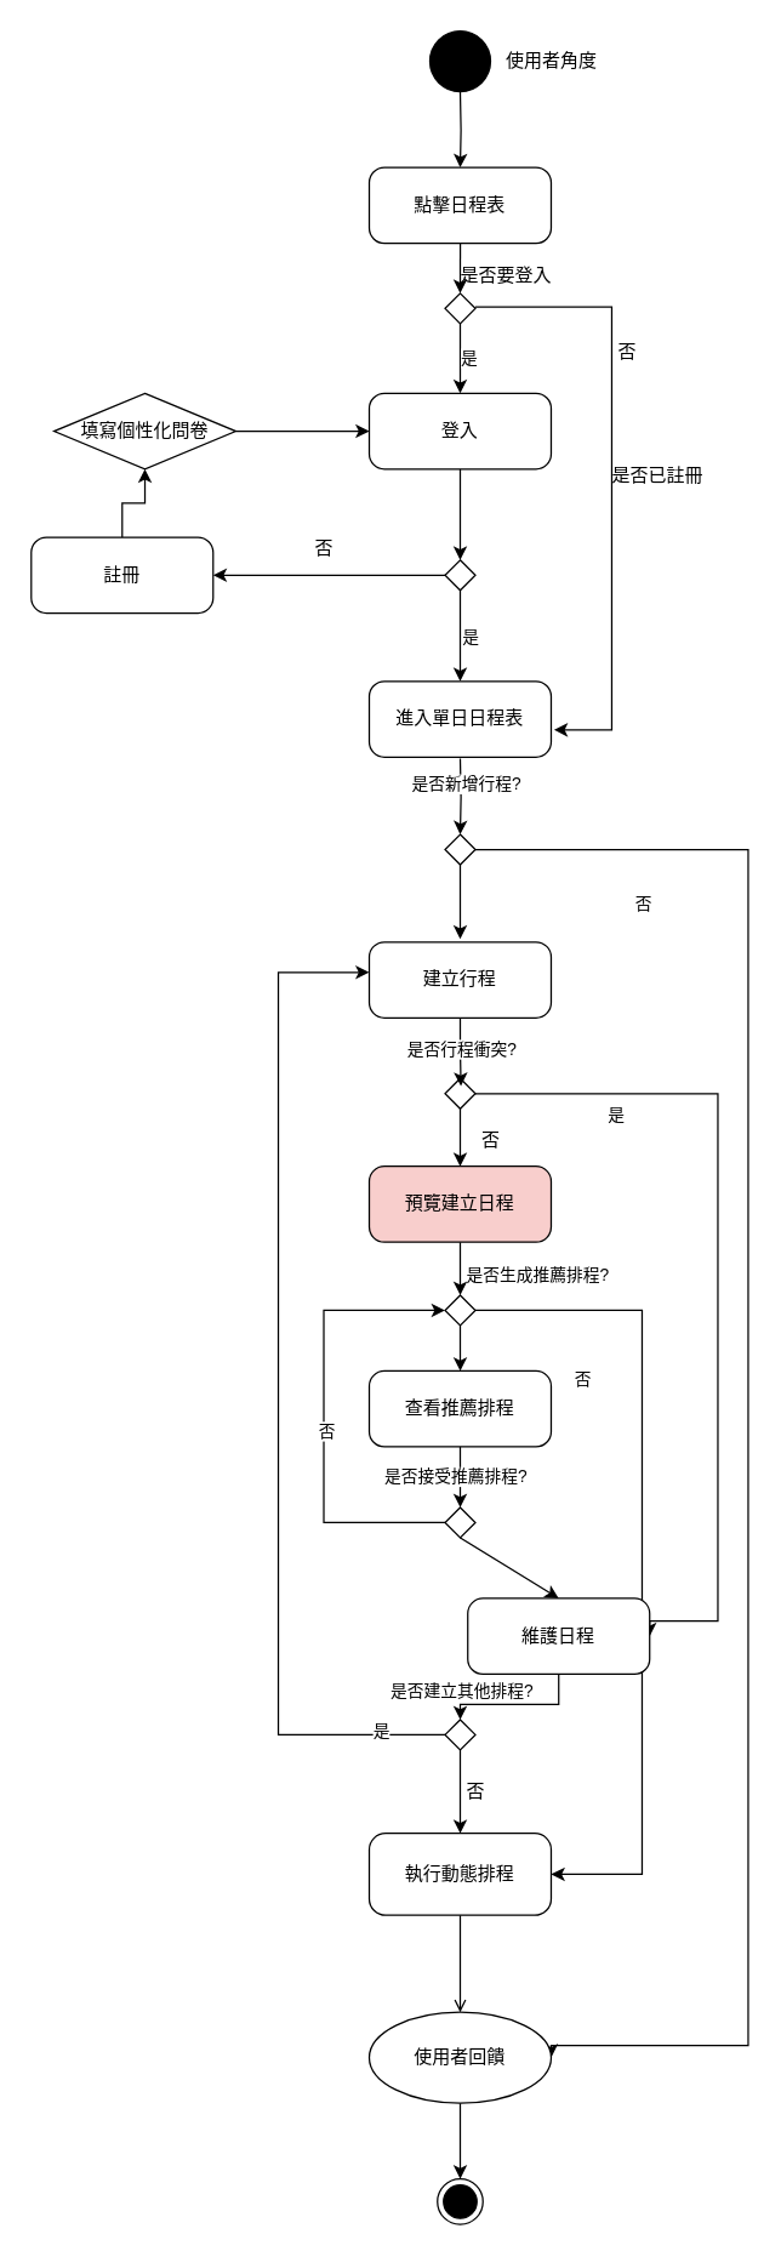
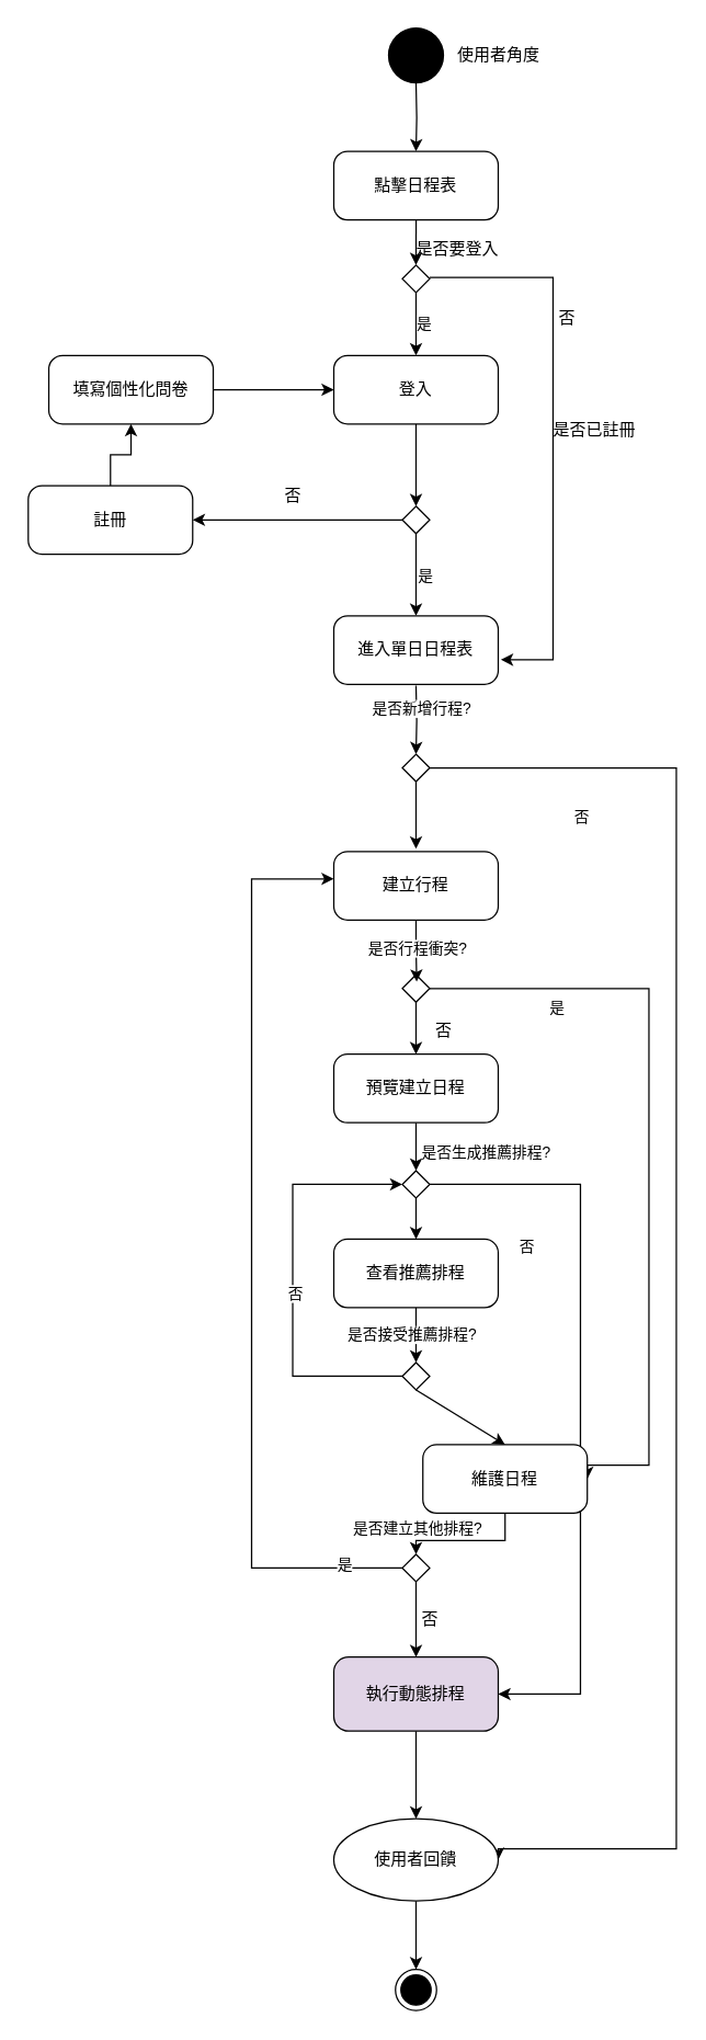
  <mxCell id="0" />
  <mxCell id="1" parent="0" />
  <mxCell id="2" style="edgeStyle=orthogonalEdgeStyle;rounded=0;orthogonalLoop=1;jettySize=auto;html=1;exitX=0.5;exitY=1;exitDx=0;exitDy=0;endArrow=classic;endFill=1;entryX=0.5;entryY=0;entryDx=0;entryDy=0;" edge="1" parent="1" target="8"><mxGeometry relative="1" as="geometry"><mxPoint x="302.2" y="553.6" as="targetPoint" /><mxPoint x="303" y="500" as="sourcePoint" /></mxGeometry></mxCell>
  <mxCell id="3" value="是否新增行程?" style="edgeLabel;html=1;align=center;verticalAlign=middle;resizable=0;points=[];" vertex="1" connectable="0" parent="2"><mxGeometry x="-0.325" y="3" relative="1" as="geometry"><mxPoint as="offset" /></mxGeometry></mxCell>
  <mxCell id="4" style="edgeStyle=orthogonalEdgeStyle;rounded=0;orthogonalLoop=1;jettySize=auto;html=1;entryX=0.5;entryY=0;entryDx=0;entryDy=0;" edge="1" parent="1" target="45"><mxGeometry relative="1" as="geometry"><mxPoint x="303.053" y="160" as="sourcePoint" /></mxGeometry></mxCell>
  <mxCell id="5" style="rounded=0;orthogonalLoop=1;jettySize=auto;html=1;exitX=0.5;exitY=1;exitDx=0;exitDy=0;" edge="1" parent="1" source="8"><mxGeometry relative="1" as="geometry"><mxPoint x="303" y="619" as="targetPoint" /></mxGeometry></mxCell>
  <mxCell id="6" style="edgeStyle=orthogonalEdgeStyle;rounded=0;orthogonalLoop=1;jettySize=auto;html=1;exitX=1;exitY=0.5;exitDx=0;exitDy=0;entryX=1;entryY=0.5;entryDx=0;entryDy=0;" edge="1" parent="1" source="8" target="29"><mxGeometry relative="1" as="geometry"><mxPoint x="363" y="1260.5" as="targetPoint" /><Array as="points"><mxPoint x="493" y="560" /><mxPoint x="493" y="1349" /><mxPoint x="363" y="1349" /></Array></mxGeometry></mxCell>
  <mxCell id="7" value="否" style="edgeLabel;html=1;align=center;verticalAlign=middle;resizable=0;points=[];" vertex="1" connectable="0" parent="6"><mxGeometry x="-0.057" y="-1" relative="1" as="geometry"><mxPoint x="-69" y="-307" as="offset" /></mxGeometry></mxCell>
  <mxCell id="8" value="" style="rhombus;aspect=fixed;" vertex="1" parent="1"><mxGeometry x="293" y="550" width="20" height="20" as="geometry" /></mxCell>
  <mxCell id="9" style="edgeStyle=orthogonalEdgeStyle;rounded=0;orthogonalLoop=1;jettySize=auto;html=1;exitX=0.5;exitY=1;exitDx=0;exitDy=0;" edge="1" parent="1" source="31"><mxGeometry relative="1" as="geometry"><mxPoint x="303" y="769" as="targetPoint" /><mxPoint x="303" y="722" as="sourcePoint" /></mxGeometry></mxCell>
  <mxCell id="10" value="是否生成推薦排程?" style="edgeLabel;html=1;align=center;verticalAlign=middle;resizable=0;points=[];" vertex="1" connectable="0" parent="9"><mxGeometry x="-0.012" y="-2" relative="1" as="geometry"><mxPoint x="52" y="90" as="offset" /></mxGeometry></mxCell>
  <mxCell id="11" style="edgeStyle=orthogonalEdgeStyle;rounded=0;orthogonalLoop=1;jettySize=auto;html=1;entryX=1;entryY=0.5;entryDx=0;entryDy=0;exitX=1;exitY=0.5;exitDx=0;exitDy=0;" edge="1" parent="1" source="31" target="25"><mxGeometry relative="1" as="geometry"><Array as="points"><mxPoint x="473" y="721" /><mxPoint x="473" y="1069" /></Array></mxGeometry></mxCell>
  <mxCell id="12" value="建立行程" style="html=1;dashed=0;rounded=1;absoluteArcSize=1;arcSize=20;verticalAlign=middle;align=center;whiteSpace=wrap;" vertex="1" parent="1"><mxGeometry x="243" y="621" width="120" height="50" as="geometry" /></mxCell>
  <mxCell id="13" value="查看推薦排程" style="html=1;dashed=0;rounded=1;absoluteArcSize=1;arcSize=20;verticalAlign=middle;align=center;whiteSpace=wrap;" vertex="1" parent="1"><mxGeometry x="243" y="904" width="120" height="50" as="geometry" /></mxCell>
  <mxCell id="14" style="rounded=0;orthogonalLoop=1;jettySize=auto;html=1;exitX=0.5;exitY=1;exitDx=0;exitDy=0;entryX=0.5;entryY=0;entryDx=0;entryDy=0;" edge="1" parent="1" source="17" target="13"><mxGeometry relative="1" as="geometry"><mxPoint x="303" y="914" as="targetPoint" /></mxGeometry></mxCell>
  <mxCell id="15" style="edgeStyle=orthogonalEdgeStyle;rounded=0;orthogonalLoop=1;jettySize=auto;html=1;exitX=1;exitY=0.5;exitDx=0;exitDy=0;entryX=1;entryY=0.5;entryDx=0;entryDy=0;" edge="1" parent="1" source="17" target="27"><mxGeometry relative="1" as="geometry"><mxPoint x="363" y="864" as="targetPoint" /><Array as="points"><mxPoint x="423" y="864" /><mxPoint x="423" y="1236" /></Array></mxGeometry></mxCell>
  <mxCell id="16" value="否" style="edgeLabel;html=1;align=center;verticalAlign=middle;resizable=0;points=[];" vertex="1" connectable="0" parent="15"><mxGeometry x="-0.057" y="-1" relative="1" as="geometry"><mxPoint x="-39" y="-101" as="offset" /></mxGeometry></mxCell>
  <mxCell id="17" value="" style="rhombus;aspect=fixed;" vertex="1" parent="1"><mxGeometry x="293" y="854" width="20" height="20" as="geometry" /></mxCell>
  <mxCell id="18" style="edgeStyle=orthogonalEdgeStyle;rounded=0;orthogonalLoop=1;jettySize=auto;html=1;entryX=0.5;entryY=0;entryDx=0;entryDy=0;exitX=0.5;exitY=1;exitDx=0;exitDy=0;" edge="1" parent="1" source="13" target="23"><mxGeometry relative="1" as="geometry"><mxPoint x="303" y="994" as="targetPoint" /><mxPoint x="433" y="974" as="sourcePoint" /></mxGeometry></mxCell>
  <mxCell id="19" value="是否接受推薦排程?" style="edgeLabel;html=1;align=center;verticalAlign=middle;resizable=0;points=[];" vertex="1" connectable="0" parent="18"><mxGeometry x="-0.012" y="-2" relative="1" as="geometry"><mxPoint x="-2" y="-1" as="offset" /></mxGeometry></mxCell>
  <mxCell id="20" style="rounded=0;orthogonalLoop=1;jettySize=auto;html=1;exitX=0.5;exitY=1;exitDx=0;exitDy=0;entryX=0.5;entryY=0;entryDx=0;entryDy=0;" edge="1" parent="1" source="23" target="25"><mxGeometry relative="1" as="geometry"><mxPoint x="303" y="1044" as="targetPoint" /></mxGeometry></mxCell>
  <mxCell id="21" style="edgeStyle=orthogonalEdgeStyle;rounded=0;orthogonalLoop=1;jettySize=auto;html=1;exitX=0;exitY=0.5;exitDx=0;exitDy=0;entryX=0;entryY=0.5;entryDx=0;entryDy=0;" edge="1" parent="1" source="23" target="17"><mxGeometry relative="1" as="geometry"><mxPoint x="363" y="1004" as="targetPoint" /><Array as="points"><mxPoint x="213" y="1004" /><mxPoint x="213" y="864" /></Array></mxGeometry></mxCell>
  <mxCell id="22" value="否" style="edgeLabel;html=1;align=center;verticalAlign=middle;resizable=0;points=[];" vertex="1" connectable="0" parent="21"><mxGeometry x="-0.057" y="-1" relative="1" as="geometry"><mxPoint as="offset" /></mxGeometry></mxCell>
  <mxCell id="23" value="" style="rhombus;aspect=fixed;" vertex="1" parent="1"><mxGeometry x="293" y="994" width="20" height="20" as="geometry" /></mxCell>
  <mxCell id="24" value="" style="edgeStyle=orthogonalEdgeStyle;rounded=0;orthogonalLoop=1;jettySize=auto;html=1;entryX=0.5;entryY=0;entryDx=0;entryDy=0;" edge="1" parent="1" source="25" target="36"><mxGeometry relative="1" as="geometry"><mxPoint x="303" y="1124" as="targetPoint" /></mxGeometry></mxCell>
  <mxCell id="25" value="維護日程" style="html=1;dashed=0;rounded=1;absoluteArcSize=1;arcSize=20;verticalAlign=middle;align=center;whiteSpace=wrap;" vertex="1" parent="1"><mxGeometry x="308" y="1054" width="120" height="50" as="geometry" /></mxCell>
- <mxCell id="26" value="" style="edgeStyle=orthogonalEdgeStyle;rounded=0;orthogonalLoop=1;jettySize=auto;html=1;endArrow=open;" edge="1" parent="1" source="27" target="29"><mxGeometry relative="1" as="geometry" /></mxCell>
- <mxCell id="27" value="執行動態排程" style="whiteSpace=wrap;html=1;dashed=0;rounded=1;arcSize=20;" vertex="1" parent="1"><mxGeometry x="243" y="1209" width="120" height="54" as="geometry" /></mxCell>
+ <mxCell id="26" value="" style="edgeStyle=orthogonalEdgeStyle;rounded=0;orthogonalLoop=1;jettySize=auto;html=1;" edge="1" parent="1" source="27" target="29"><mxGeometry relative="1" as="geometry" /></mxCell>
+ <mxCell id="27" value="執行動態排程" style="whiteSpace=wrap;html=1;dashed=0;rounded=1;arcSize=20;fillColor=#e1d5e7;" vertex="1" parent="1"><mxGeometry x="243" y="1209" width="120" height="54" as="geometry" /></mxCell>
  <mxCell id="28" value="" style="edgeStyle=orthogonalEdgeStyle;rounded=0;orthogonalLoop=1;jettySize=auto;html=1;" edge="1" parent="1" source="29" target="30"><mxGeometry relative="1" as="geometry" /></mxCell>
  <mxCell id="29" value="使用者回饋" style="ellipse;whiteSpace=wrap;html=1;dashed=0;arcSize=20;" vertex="1" parent="1"><mxGeometry x="243" y="1327" width="120" height="60" as="geometry" /></mxCell>
  <mxCell id="30" value="" style="ellipse;html=1;shape=endState;fillColor=strokeColor;" vertex="1" parent="1"><mxGeometry x="288" y="1437" width="30" height="30" as="geometry" /></mxCell>
  <mxCell id="31" value="" style="rhombus;aspect=fixed;" vertex="1" parent="1"><mxGeometry x="293" y="711" width="20" height="20" as="geometry" /></mxCell>
  <mxCell id="32" style="edgeStyle=orthogonalEdgeStyle;rounded=0;orthogonalLoop=1;jettySize=auto;html=1;entryX=0.524;entryY=0.253;entryDx=0;entryDy=0;entryPerimeter=0;" edge="1" parent="1" source="12" target="31"><mxGeometry relative="1" as="geometry" /></mxCell>
  <mxCell id="33" value="是否行程衝突?" style="edgeLabel;html=1;align=center;verticalAlign=middle;resizable=0;points=[];" vertex="1" connectable="0" parent="1"><mxGeometry x="303" y="691.003" as="geometry" /></mxCell>
  <mxCell id="34" value="是" style="edgeLabel;html=1;align=center;verticalAlign=middle;resizable=0;points=[];" vertex="1" connectable="0" parent="1"><mxGeometry x="403" y="474" as="geometry"><mxPoint x="2" y="260" as="offset" /></mxGeometry></mxCell>
  <mxCell id="35" style="edgeStyle=orthogonalEdgeStyle;rounded=0;orthogonalLoop=1;jettySize=auto;html=1;" edge="1" parent="1" source="36" target="27"><mxGeometry relative="1" as="geometry" /></mxCell>
  <mxCell id="36" value="" style="rhombus;aspect=fixed;" vertex="1" parent="1"><mxGeometry x="293" y="1134" width="20" height="20" as="geometry" /></mxCell>
  <mxCell id="37" value="是否建立其他排程?" style="edgeLabel;html=1;align=center;verticalAlign=middle;resizable=0;points=[];" vertex="1" connectable="0" parent="1"><mxGeometry x="303" y="1114" as="geometry" /></mxCell>
  <mxCell id="38" style="edgeStyle=orthogonalEdgeStyle;rounded=0;orthogonalLoop=1;jettySize=auto;html=1;entryX=0;entryY=0.4;entryDx=0;entryDy=0;entryPerimeter=0;exitX=0;exitY=0.5;exitDx=0;exitDy=0;" edge="1" parent="1" source="36" target="12"><mxGeometry relative="1" as="geometry"><Array as="points"><mxPoint x="183" y="1144" /><mxPoint x="183" y="641" /></Array></mxGeometry></mxCell>
  <mxCell id="39" value="是" style="edgeLabel;html=1;align=center;verticalAlign=middle;resizable=0;points=[];" vertex="1" connectable="0" parent="1"><mxGeometry x="224" y="952.333" as="geometry"><mxPoint x="26" y="189" as="offset" /></mxGeometry></mxCell>
  <mxCell id="40" value="" style="edgeStyle=orthogonalEdgeStyle;rounded=0;orthogonalLoop=1;jettySize=auto;html=1;" edge="1" parent="1" source="41" target="53"><mxGeometry relative="1" as="geometry" /></mxCell>
  <mxCell id="41" value="登入" style="html=1;dashed=0;rounded=1;absoluteArcSize=1;arcSize=20;verticalAlign=middle;align=center;whiteSpace=wrap;" vertex="1" parent="1"><mxGeometry x="243" y="259" width="120" height="50" as="geometry" /></mxCell>
  <mxCell id="42" style="edgeStyle=orthogonalEdgeStyle;rounded=0;orthogonalLoop=1;jettySize=auto;html=1;entryX=1.016;entryY=0.641;entryDx=0;entryDy=0;entryPerimeter=0;" edge="1" parent="1" target="54"><mxGeometry relative="1" as="geometry"><mxPoint x="313" y="202" as="sourcePoint" /><mxPoint x="553" y="489" as="targetPoint" /><Array as="points"><mxPoint x="403" y="202" /><mxPoint x="403" y="481" /></Array></mxGeometry></mxCell>
  <mxCell id="43" value="" style="edgeStyle=orthogonalEdgeStyle;rounded=0;orthogonalLoop=1;jettySize=auto;html=1;" edge="1" parent="1" source="45"><mxGeometry relative="1" as="geometry"><mxPoint x="303" y="259" as="targetPoint" /></mxGeometry></mxCell>
  <mxCell id="44" value="是" style="edgeLabel;html=1;align=center;verticalAlign=middle;resizable=0;points=[];" vertex="1" connectable="0" parent="43"><mxGeometry x="0.011" y="5" relative="1" as="geometry"><mxPoint y="-1" as="offset" /></mxGeometry></mxCell>
  <mxCell id="45" value="" style="rhombus;aspect=fixed;" vertex="1" parent="1"><mxGeometry x="293" y="193" width="20" height="20" as="geometry" /></mxCell>
  <mxCell id="46" value="是否要登入" style="text;html=1;align=center;verticalAlign=middle;resizable=0;points=[];autosize=1;strokeColor=none;fillColor=none;" vertex="1" parent="1"><mxGeometry x="293" y="166.5" width="80" height="30" as="geometry" /></mxCell>
  <mxCell id="47" value="" style="edgeStyle=orthogonalEdgeStyle;rounded=0;orthogonalLoop=1;jettySize=auto;html=1;" edge="1" parent="1" source="48" target="56"><mxGeometry relative="1" as="geometry" /></mxCell>
  <mxCell id="48" value="註冊" style="html=1;dashed=0;rounded=1;absoluteArcSize=1;arcSize=20;verticalAlign=middle;align=center;whiteSpace=wrap;" vertex="1" parent="1"><mxGeometry x="20" y="354" width="120" height="50" as="geometry" /></mxCell>
  <mxCell id="49" value="是否已註冊" style="text;html=1;align=center;verticalAlign=middle;resizable=0;points=[];autosize=1;strokeColor=none;fillColor=none;" vertex="1" parent="1"><mxGeometry x="393" y="299" width="80" height="30" as="geometry" /></mxCell>
  <mxCell id="50" value="" style="edgeStyle=orthogonalEdgeStyle;rounded=0;orthogonalLoop=1;jettySize=auto;html=1;" edge="1" parent="1" source="53" target="54"><mxGeometry relative="1" as="geometry" /></mxCell>
  <mxCell id="51" value="是" style="edgeLabel;html=1;align=center;verticalAlign=middle;resizable=0;points=[];" vertex="1" connectable="0" parent="50"><mxGeometry x="0.005" y="6" relative="1" as="geometry"><mxPoint as="offset" /></mxGeometry></mxCell>
  <mxCell id="52" value="" style="edgeStyle=orthogonalEdgeStyle;rounded=0;orthogonalLoop=1;jettySize=auto;html=1;" edge="1" parent="1" source="53" target="48"><mxGeometry relative="1" as="geometry" /></mxCell>
  <mxCell id="53" value="" style="rhombus;aspect=fixed;" vertex="1" parent="1"><mxGeometry x="293" y="369" width="20" height="20" as="geometry" /></mxCell>
  <mxCell id="54" value="進入單日日程表" style="html=1;dashed=0;rounded=1;absoluteArcSize=1;arcSize=20;verticalAlign=middle;align=center;whiteSpace=wrap;" vertex="1" parent="1"><mxGeometry x="243" y="449" width="120" height="50" as="geometry" /></mxCell>
  <mxCell id="55" value="" style="edgeStyle=orthogonalEdgeStyle;rounded=0;orthogonalLoop=1;jettySize=auto;html=1;" edge="1" parent="1" source="56" target="41"><mxGeometry relative="1" as="geometry" /></mxCell>
- <mxCell id="56" value="填寫個性化問卷" style="rhombus;whiteSpace=wrap;html=1;dashed=0;arcSize=20;" vertex="1" parent="1"><mxGeometry x="35" y="259" width="120" height="50" as="geometry" /></mxCell>
+ <mxCell id="56" value="填寫個性化問卷" style="whiteSpace=wrap;html=1;dashed=0;rounded=1;arcSize=20;" vertex="1" parent="1"><mxGeometry x="35" y="259" width="120" height="50" as="geometry" /></mxCell>
  <mxCell id="57" value="否" style="text;html=1;align=center;verticalAlign=middle;resizable=0;points=[];autosize=1;strokeColor=none;fillColor=none;" vertex="1" parent="1"><mxGeometry x="393" y="217" width="40" height="30" as="geometry" /></mxCell>
  <mxCell id="58" value="否" style="text;html=1;align=center;verticalAlign=middle;resizable=0;points=[];autosize=1;strokeColor=none;fillColor=none;" vertex="1" parent="1"><mxGeometry x="193" y="347" width="40" height="30" as="geometry" /></mxCell>
  <mxCell id="59" value="" style="ellipse;fillColor=strokeColor;html=1;" vertex="1" parent="1"><mxGeometry x="283" y="20" width="40" height="40" as="geometry" /></mxCell>
  <mxCell id="60" style="edgeStyle=orthogonalEdgeStyle;rounded=0;orthogonalLoop=1;jettySize=auto;html=1;exitX=0.5;exitY=1;exitDx=0;exitDy=0;endArrow=classic;endFill=1;" edge="1" parent="1" target="61"><mxGeometry relative="1" as="geometry"><mxPoint x="303" y="170" as="targetPoint" /><mxPoint x="303" y="60" as="sourcePoint" /></mxGeometry></mxCell>
  <mxCell id="61" value="點擊日程表" style="html=1;dashed=0;rounded=1;absoluteArcSize=1;arcSize=20;verticalAlign=middle;align=center;whiteSpace=wrap;" vertex="1" parent="1"><mxGeometry x="243" y="110" width="120" height="50" as="geometry" /></mxCell>
  <mxCell id="62" value="" style="edgeStyle=orthogonalEdgeStyle;rounded=0;orthogonalLoop=1;jettySize=auto;html=1;" edge="1" parent="1" source="63" target="17"><mxGeometry relative="1" as="geometry" /></mxCell>
- <mxCell id="63" value="預覽建立日程" style="html=1;dashed=0;rounded=1;absoluteArcSize=1;arcSize=20;verticalAlign=middle;align=center;whiteSpace=wrap;fillColor=#f8cecc;" vertex="1" parent="1"><mxGeometry x="243" y="769" width="120" height="50" as="geometry" /></mxCell>
+ <mxCell id="63" value="預覽建立日程" style="html=1;dashed=0;rounded=1;absoluteArcSize=1;arcSize=20;verticalAlign=middle;align=center;whiteSpace=wrap;" vertex="1" parent="1"><mxGeometry x="243" y="769" width="120" height="50" as="geometry" /></mxCell>
  <mxCell id="64" value="否" style="text;html=1;align=center;verticalAlign=middle;resizable=0;points=[];autosize=1;strokeColor=none;fillColor=none;" vertex="1" parent="1"><mxGeometry x="303" y="737" width="40" height="30" as="geometry" /></mxCell>
  <mxCell id="65" value="使用者角度" style="text;html=1;align=center;verticalAlign=middle;resizable=0;points=[];autosize=1;strokeColor=none;fillColor=none;" vertex="1" parent="1"><mxGeometry x="323" y="25" width="80" height="30" as="geometry" /></mxCell>
  <mxCell id="66" value="否" style="text;html=1;align=center;verticalAlign=middle;resizable=0;points=[];autosize=1;strokeColor=none;fillColor=none;" vertex="1" parent="1"><mxGeometry x="293" y="1167" width="40" height="30" as="geometry" /></mxCell>
